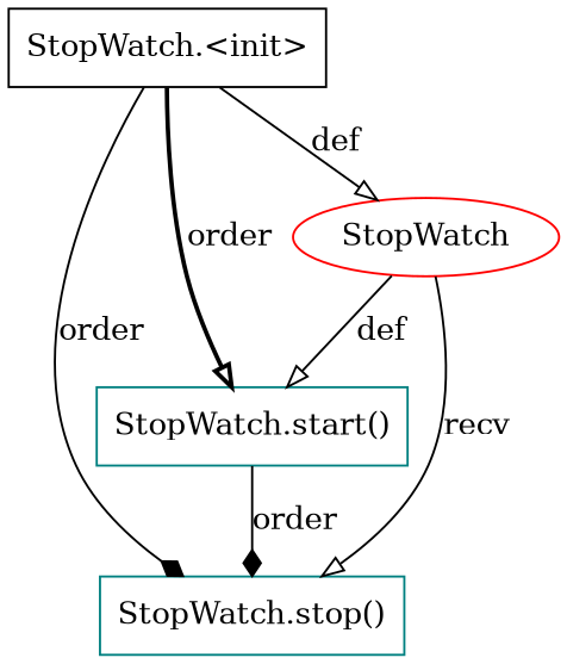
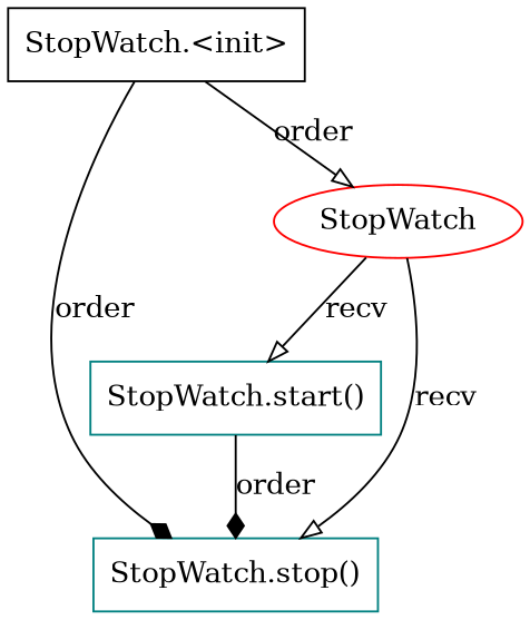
  digraph {
    node [color=teal shape=box]
    edge [arrowhead=onormal style=solid]
    n1 [label="StopWatch.start()"]
    n2 [label="StopWatch.stop()"]
    n3 [color=red label=StopWatch shape=ellipse]
    n4 [color=black label="StopWatch.<init>"]
    n1 -> n2 [arrowhead=diamond label=order]
-   n3 -> n1 [label=def]
+   n3 -> n1 [label=recv]
    n3 -> n2 [label=recv]
-   n4 -> n1 [label=order style=bold]
    n4 -> n2 [arrowhead=diamond label=order]
-   n4 -> n3 [label=def]
+   n4 -> n3 [label=order]
  }
